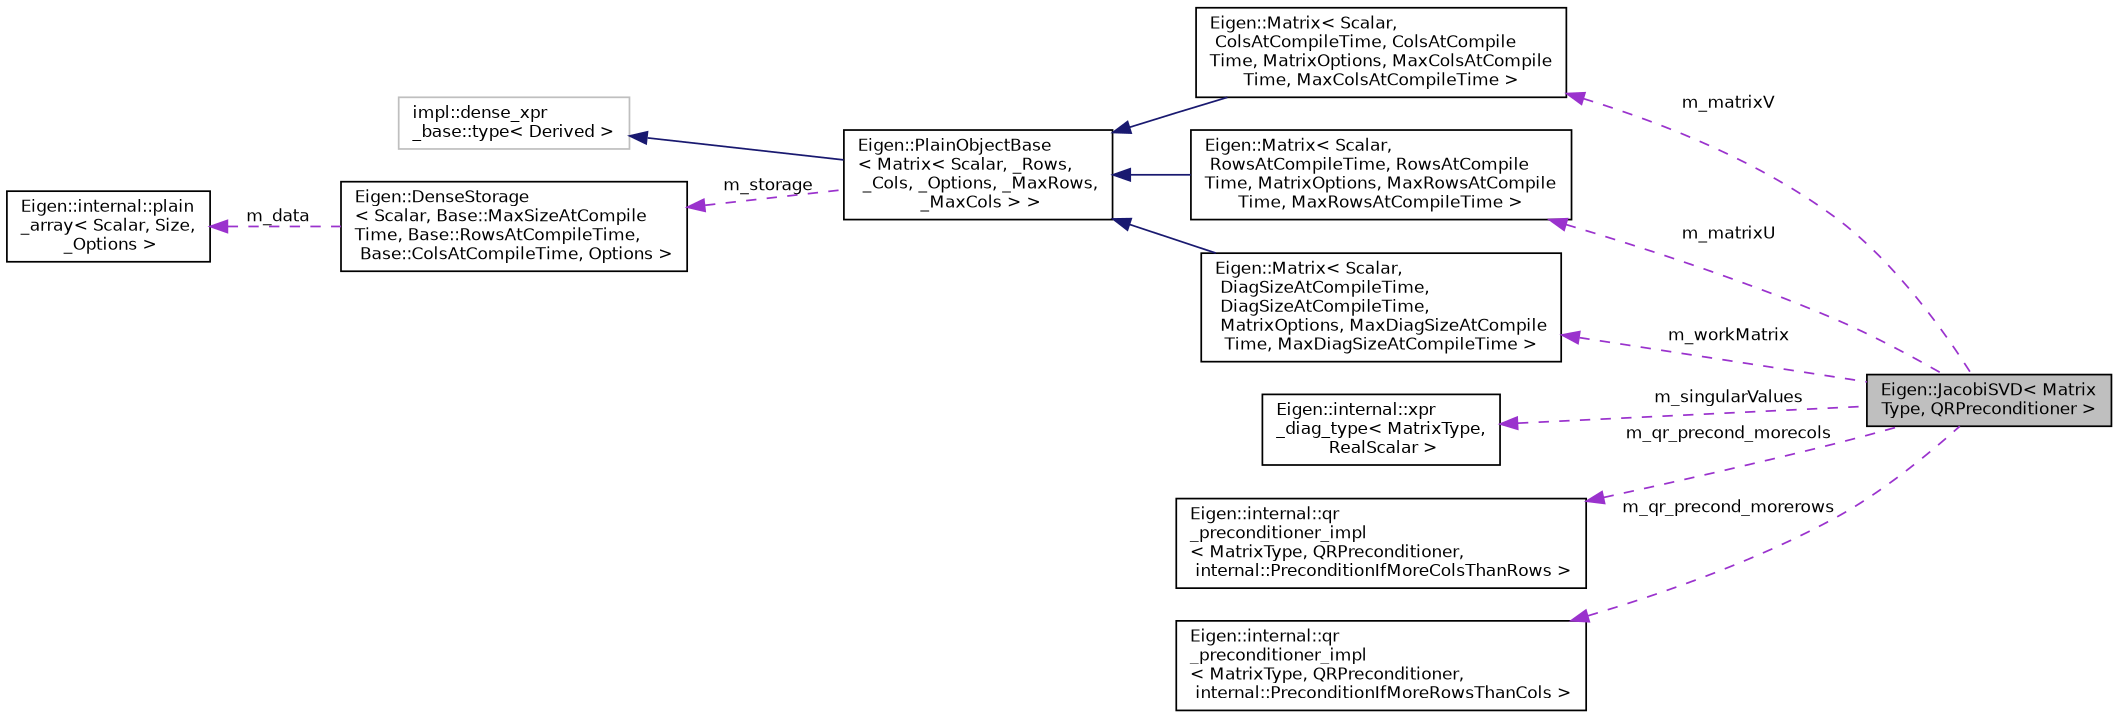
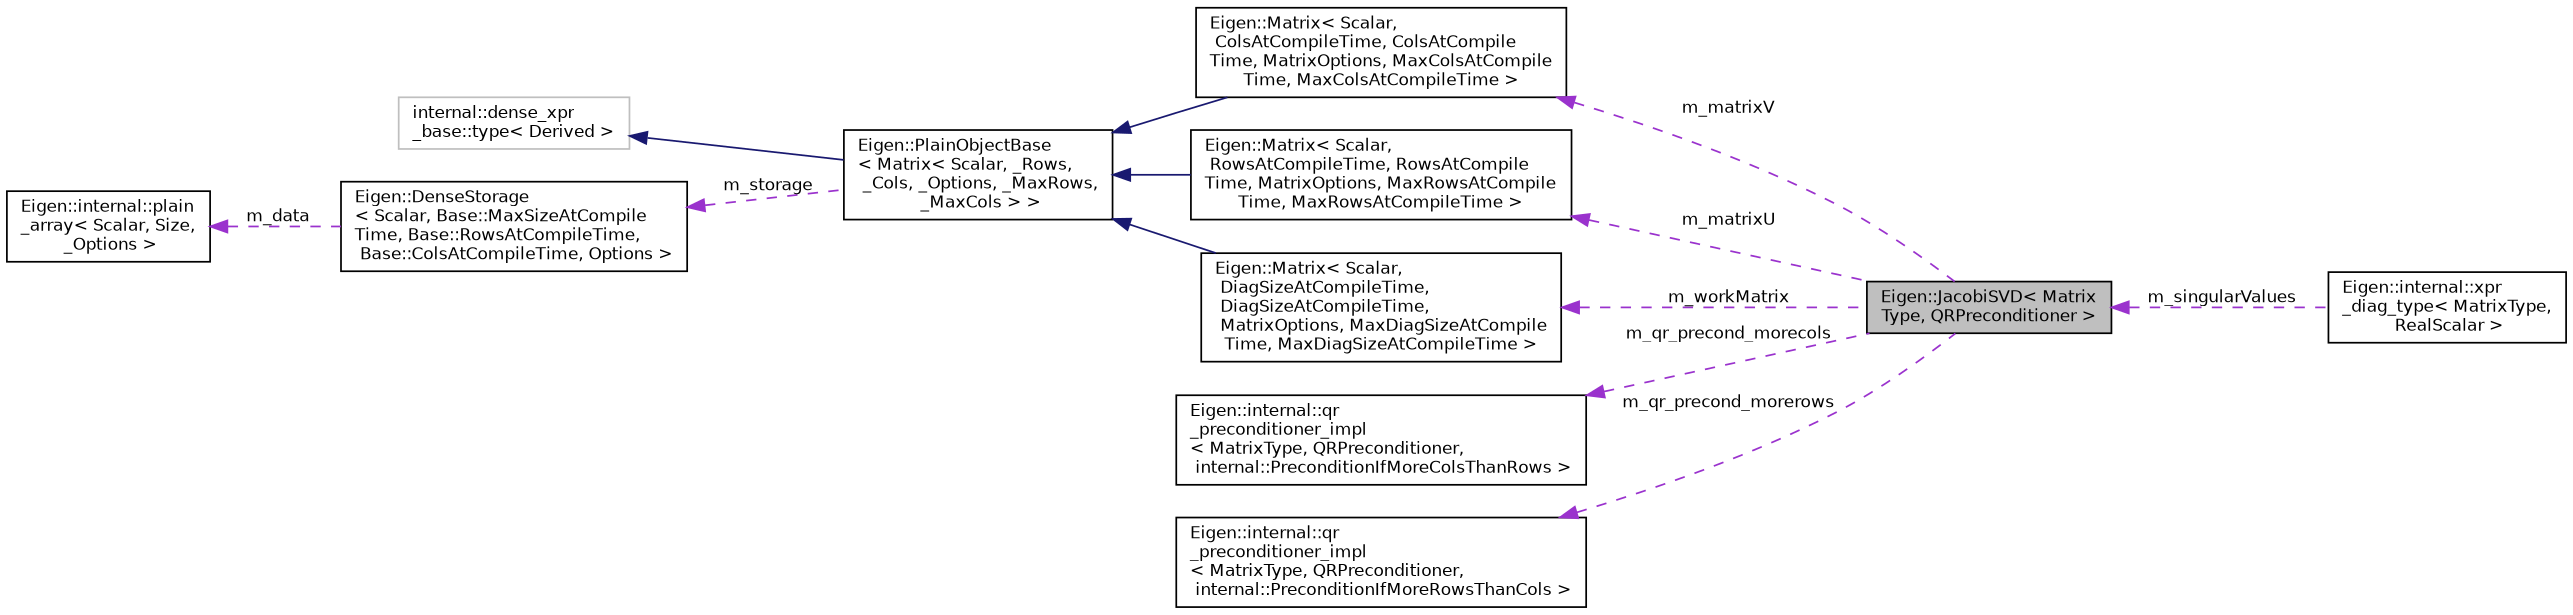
  digraph {
    rankdir=LR
    node [color=black fillcolor=white fontname=Helvetica fontsize=10 shape=record style=filled]
    edge [color=darkorchid3 dir=back fontname=Helvetica fontsize=10 labelfontname=Helvetica labelfontsize=10 style=dashed]
    n1 [fillcolor=grey75 fontcolor=black height=0.2 label="Eigen::JacobiSVD\< Matrix\lType, QRPreconditioner \>" width=0.4]
    n2 [height=0.2 label="Eigen::Matrix\< Scalar,\l ColsAtCompileTime, ColsAtCompile\lTime, MatrixOptions, MaxColsAtCompile\lTime, MaxColsAtCompileTime \>" width=0.4]
    n3 [height=0.2 label="Eigen::PlainObjectBase\l\< Matrix\< Scalar, _Rows,\l _Cols, _Options, _MaxRows,\l _MaxCols \> \>" width=0.4]
    n4 [height=0.2 label="Eigen::Matrix\< Scalar,\l RowsAtCompileTime, RowsAtCompile\lTime, MatrixOptions, MaxRowsAtCompile\lTime, MaxRowsAtCompileTime \>" width=0.4]
    n5 [height=0.2 label="Eigen::Matrix\< Scalar,\l DiagSizeAtCompileTime,\l DiagSizeAtCompileTime,\l MatrixOptions, MaxDiagSizeAtCompile\lTime, MaxDiagSizeAtCompileTime \>" width=0.4]
-   n6 [color=grey75 height=0.2 label="impl::dense_xpr\l_base::type\< Derived \>" width=0.4]
+   n6 [color=grey75 height=0.2 label="internal::dense_xpr\l_base::type\< Derived \>" width=0.4]
    n7 [height=0.2 label="Eigen::DenseStorage\l\< Scalar, Base::MaxSizeAtCompile\lTime, Base::RowsAtCompileTime,\l Base::ColsAtCompileTime, Options \>" width=0.4]
    n8 [height=0.2 label="Eigen::internal::plain\l_array\< Scalar, Size,\l _Options \>" width=0.4]
    n9 [height=0.2 label="Eigen::internal::xpr\l_diag_type\< MatrixType,\l RealScalar \>" width=0.4]
    n10 [height=0.2 label="Eigen::internal::qr\l_preconditioner_impl\l\< MatrixType, QRPreconditioner,\l internal::PreconditionIfMoreColsThanRows \>" width=0.4]
    n11 [height=0.2 label="Eigen::internal::qr\l_preconditioner_impl\l\< MatrixType, QRPreconditioner,\l internal::PreconditionIfMoreRowsThanCols \>" width=0.4]
    n2 -> n1 [label=" m_matrixV"]
    n3 -> n2 [color=midnightblue style=solid]
    n3 -> n4 [color=midnightblue style=solid]
    n3 -> n5 [color=midnightblue style=solid]
    n4 -> n1 [label=" m_matrixU"]
    n5 -> n1 [label=" m_workMatrix"]
    n6 -> n3 [color=midnightblue style=solid]
    n7 -> n3 [label=" m_storage"]
    n8 -> n7 [label=" m_data"]
-   n9 -> n1 [label=" m_singularValues"]
+   n1 -> n9 [label=" m_singularValues"]
    n10 -> n1 [label=" m_qr_precond_morecols"]
    n11 -> n1 [label=" m_qr_precond_morerows"]
  }
